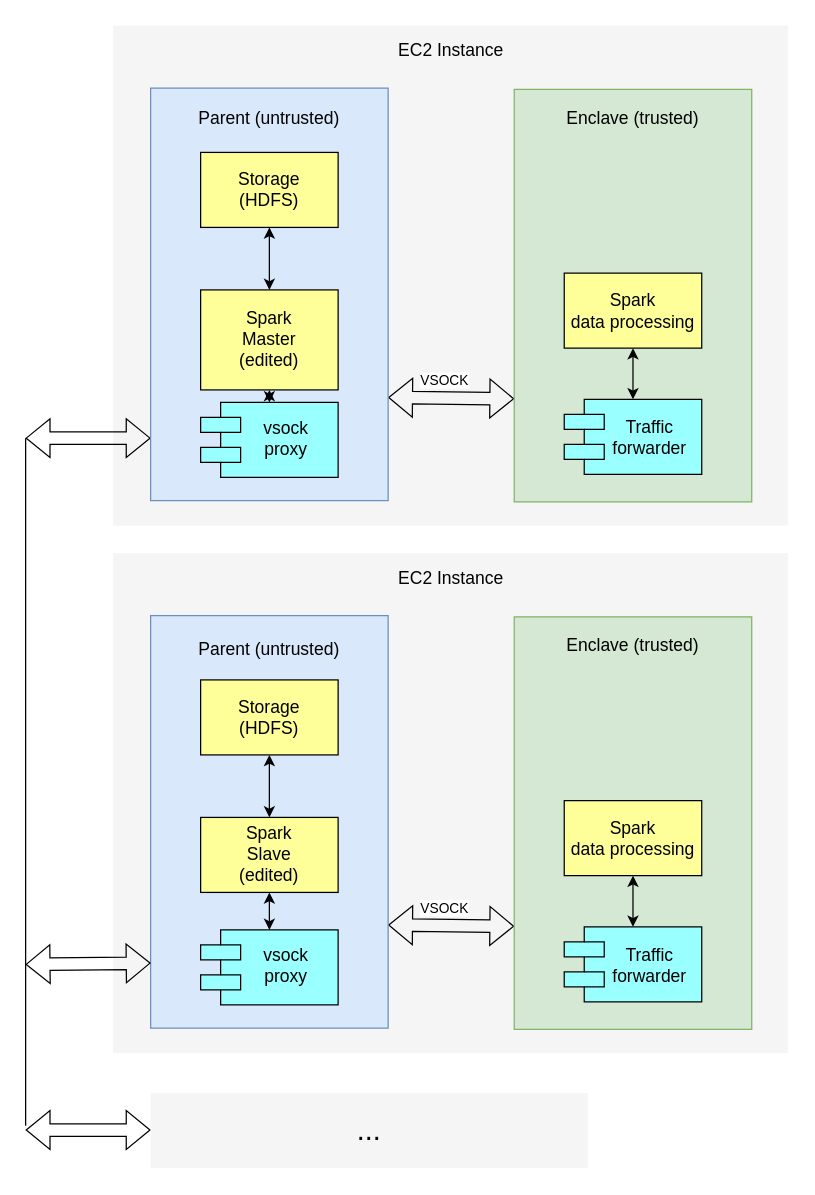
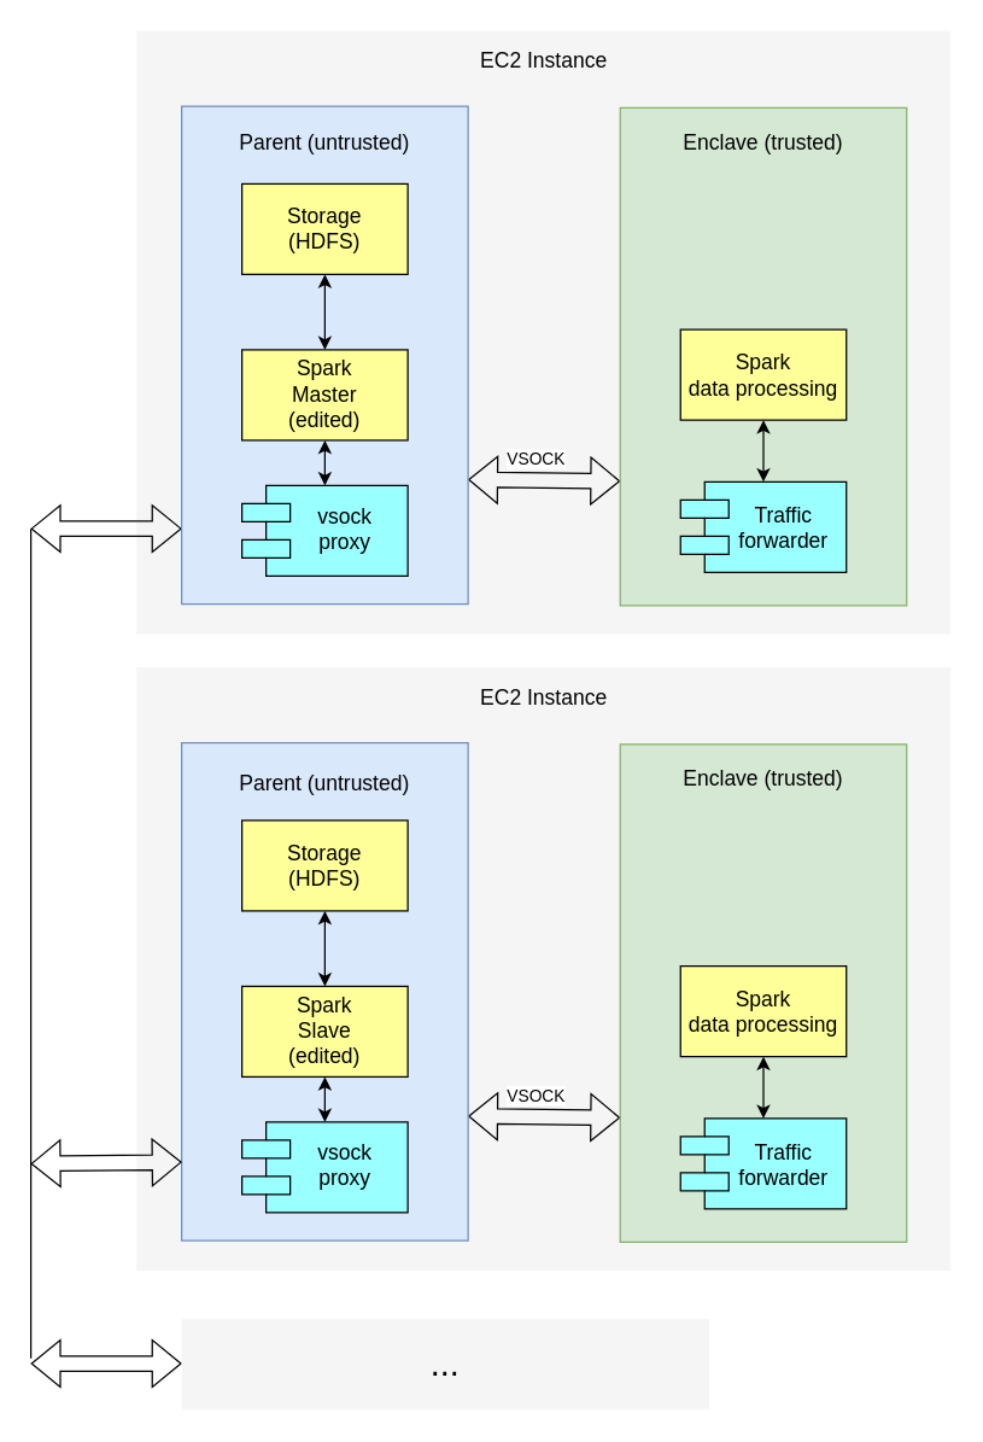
  <mxCell id="0" />
  <mxCell id="1" parent="0" />
  <mxCell id="2" value="" style="whiteSpace=wrap;html=1;strokeColor=none;strokeWidth=1;fillColor=#f5f5f5;fontSize=14;" vertex="1" parent="1"><mxGeometry x="90" y="20" width="540" height="400" as="geometry" /></mxCell>
  <mxCell id="3" value="EC2 Instance" style="text;html=1;strokeColor=none;fillColor=none;align=center;verticalAlign=middle;whiteSpace=wrap;fontSize=14;" vertex="1" parent="1"><mxGeometry x="310.5" y="30" width="99" height="20" as="geometry" /></mxCell>
  <mxCell id="4" value="" style="endArrow=none;html=1;rounded=0;" edge="1" parent="1"><mxGeometry width="50" height="50" relative="1" as="geometry"><mxPoint x="20" y="900" as="sourcePoint" /><mxPoint x="20" y="350" as="targetPoint" /></mxGeometry></mxCell>
  <mxCell id="5" value="" style="shape=flexArrow;endArrow=classic;startArrow=classic;html=1;rounded=0;" edge="1" parent="1"><mxGeometry width="100" height="100" relative="1" as="geometry"><mxPoint x="20" y="350" as="sourcePoint" /><mxPoint x="120" y="350" as="targetPoint" /></mxGeometry></mxCell>
  <mxCell id="6" value="" style="shape=flexArrow;endArrow=classic;startArrow=classic;html=1;rounded=0;entryX=0;entryY=0.75;entryDx=0;entryDy=0;" edge="1" parent="1"><mxGeometry width="100" height="100" relative="1" as="geometry"><mxPoint x="20" y="903.5" as="sourcePoint" /><mxPoint x="120" y="903.5" as="targetPoint" /></mxGeometry></mxCell>
  <mxCell id="7" value="..." style="whiteSpace=wrap;html=1;strokeColor=none;strokeWidth=1;fillColor=#f5f5f5;fontSize=23;" vertex="1" parent="1"><mxGeometry x="120" y="874" width="350" height="60" as="geometry" /></mxCell>
  <mxCell id="8" value="" style="shape=flexArrow;endArrow=classic;startArrow=classic;html=1;rounded=0;exitX=1;exitY=0.75;exitDx=0;exitDy=0;entryX=0;entryY=0.75;entryDx=0;entryDy=0;" edge="1" parent="1" source="12" target="20"><mxGeometry width="100" height="100" relative="1" as="geometry"><mxPoint x="-390" y="298" as="sourcePoint" /><mxPoint x="330" y="258" as="targetPoint" /></mxGeometry></mxCell>
  <mxCell id="9" value="VSOCK" style="edgeLabel;html=1;align=center;verticalAlign=middle;resizable=0;points=[];" vertex="1" connectable="0" parent="8"><mxGeometry x="0.437" relative="1" as="geometry"><mxPoint x="-27" y="-15" as="offset" /></mxGeometry></mxCell>
  <mxCell id="10" value="" style="group" vertex="1" connectable="0" parent="1"><mxGeometry x="120" y="70" width="190" height="330" as="geometry" /></mxCell>
  <mxCell id="11" value="" style="group" vertex="1" connectable="0" parent="10"><mxGeometry width="190" height="330" as="geometry" /></mxCell>
  <mxCell id="12" value="" style="whiteSpace=wrap;html=1;strokeColor=#6c8ebf;strokeWidth=1;fillColor=#dae8fc;fontSize=14;" vertex="1" parent="11"><mxGeometry width="190" height="330" as="geometry" /></mxCell>
  <mxCell id="13" value="Parent (untrusted)" style="text;html=1;strokeColor=none;fillColor=none;align=center;verticalAlign=middle;whiteSpace=wrap;fontSize=14;" vertex="1" parent="11"><mxGeometry x="29.994" y="7.143" width="130.003" height="34.286" as="geometry" /></mxCell>
  <mxCell id="14" value="vsock&#10;proxy&#10;" style="shape=component;align=center;fillColor=#99ffff;gradientColor=none;fontSize=14;spacing=0;spacingTop=13;spacingLeft=27;" vertex="1" parent="11"><mxGeometry x="40.0" y="251.43" width="110" height="60" as="geometry" /></mxCell>
- <mxCell id="15" value="Spark&lt;br&gt;&lt;div&gt;Master&lt;/div&gt;&lt;div&gt;(edited)&lt;br&gt;&lt;/div&gt;" style="whiteSpace=wrap;html=1;fontSize=14;fillColor=#ffff99;" vertex="1" parent="11"><mxGeometry x="40.0" y="161.43" width="110" height="80" as="geometry" /></mxCell>
+ <mxCell id="15" value="Spark&lt;br&gt;&lt;div&gt;Master&lt;/div&gt;&lt;div&gt;(edited)&lt;br&gt;&lt;/div&gt;" style="whiteSpace=wrap;html=1;fontSize=14;fillColor=#ffff99;" vertex="1" parent="11"><mxGeometry x="40.0" y="161.43" width="110" height="60" as="geometry" /></mxCell>
  <mxCell id="16" value="&lt;div&gt;Storage&lt;/div&gt;&lt;div&gt;(HDFS)&lt;/div&gt;" style="whiteSpace=wrap;html=1;fontSize=14;fillColor=#ffff99;" vertex="1" parent="11"><mxGeometry x="40.0" y="51.43" width="110" height="60" as="geometry" /></mxCell>
  <mxCell id="17" value="" style="endArrow=classic;startArrow=classic;html=1;rounded=0;exitX=0.5;exitY=0;exitDx=0;exitDy=0;entryX=0.5;entryY=1;entryDx=0;entryDy=0;" edge="1" parent="11" source="14" target="15"><mxGeometry width="50" height="50" relative="1" as="geometry"><mxPoint x="2868.11" y="194.43" as="sourcePoint" /><mxPoint x="2918.11" y="144.43" as="targetPoint" /></mxGeometry></mxCell>
  <mxCell id="18" value="" style="endArrow=classic;startArrow=classic;html=1;rounded=0;entryX=0.5;entryY=1;entryDx=0;entryDy=0;exitX=0.5;exitY=0;exitDx=0;exitDy=0;" edge="1" parent="11" source="15" target="16"><mxGeometry width="50" height="50" relative="1" as="geometry"><mxPoint x="262.0" y="71.43" as="sourcePoint" /><mxPoint x="272.11" y="75.43" as="targetPoint" /></mxGeometry></mxCell>
  <mxCell id="19" value="" style="group" vertex="1" connectable="0" parent="1"><mxGeometry x="410.89" y="71" width="190" height="330" as="geometry" /></mxCell>
  <mxCell id="20" value="" style="whiteSpace=wrap;html=1;strokeColor=#82b366;strokeWidth=1;fillColor=#d5e8d4;fontSize=14;" vertex="1" parent="19"><mxGeometry width="190" height="330" as="geometry" /></mxCell>
  <mxCell id="21" value="Enclave (trusted)" style="text;html=1;strokeColor=none;fillColor=none;align=center;verticalAlign=middle;whiteSpace=wrap;fontSize=14;" vertex="1" parent="19"><mxGeometry x="12.891" y="5.713" width="164.214" height="34.286" as="geometry" /></mxCell>
  <mxCell id="22" value="Traffic&#10;forwarder" style="shape=component;align=center;fillColor=#99ffff;gradientColor=none;fontSize=14;spacing=0;spacingTop=0;spacingLeft=27;" vertex="1" parent="19"><mxGeometry x="40" y="248" width="110" height="60" as="geometry" /></mxCell>
  <mxCell id="23" value="Spark&lt;br&gt;data processing" style="whiteSpace=wrap;html=1;fontSize=14;fillColor=#ffff99;" vertex="1" parent="19"><mxGeometry x="40" y="147" width="110" height="60" as="geometry" /></mxCell>
  <mxCell id="24" value="" style="endArrow=classic;startArrow=classic;html=1;rounded=0;exitX=0.5;exitY=0;exitDx=0;exitDy=0;entryX=0.5;entryY=1;entryDx=0;entryDy=0;" edge="1" parent="19" source="22" target="23"><mxGeometry width="50" height="50" relative="1" as="geometry"><mxPoint x="2488.11" y="248" as="sourcePoint" /><mxPoint x="2538.11" y="198" as="targetPoint" /></mxGeometry></mxCell>
  <mxCell id="25" value="" style="whiteSpace=wrap;html=1;strokeColor=none;strokeWidth=1;fillColor=#f5f5f5;fontSize=14;" vertex="1" parent="1"><mxGeometry x="90" y="442" width="540" height="400" as="geometry" /></mxCell>
  <mxCell id="26" value="EC2 Instance" style="text;html=1;strokeColor=none;fillColor=none;align=center;verticalAlign=middle;whiteSpace=wrap;fontSize=14;" vertex="1" parent="1"><mxGeometry x="310.5" y="452" width="99" height="20" as="geometry" /></mxCell>
  <mxCell id="27" value="" style="shape=flexArrow;endArrow=classic;startArrow=classic;html=1;rounded=0;exitX=1;exitY=0.75;exitDx=0;exitDy=0;entryX=0;entryY=0.75;entryDx=0;entryDy=0;" edge="1" parent="1" source="31" target="39"><mxGeometry width="100" height="100" relative="1" as="geometry"><mxPoint x="-390" y="720" as="sourcePoint" /><mxPoint x="330" y="680" as="targetPoint" /></mxGeometry></mxCell>
  <mxCell id="28" value="VSOCK" style="edgeLabel;html=1;align=center;verticalAlign=middle;resizable=0;points=[];" vertex="1" connectable="0" parent="27"><mxGeometry x="0.437" relative="1" as="geometry"><mxPoint x="-27" y="-15" as="offset" /></mxGeometry></mxCell>
  <mxCell id="29" value="" style="group" vertex="1" connectable="0" parent="1"><mxGeometry x="120" y="492" width="190" height="330" as="geometry" /></mxCell>
  <mxCell id="30" value="" style="group" vertex="1" connectable="0" parent="29"><mxGeometry width="190" height="330" as="geometry" /></mxCell>
  <mxCell id="31" value="" style="whiteSpace=wrap;html=1;strokeColor=#6c8ebf;strokeWidth=1;fillColor=#dae8fc;fontSize=14;" vertex="1" parent="30"><mxGeometry width="190" height="330" as="geometry" /></mxCell>
  <mxCell id="32" value="Parent (untrusted)" style="text;html=1;strokeColor=none;fillColor=none;align=center;verticalAlign=middle;whiteSpace=wrap;fontSize=14;" vertex="1" parent="30"><mxGeometry x="29.994" y="10.143" width="130.003" height="34.286" as="geometry" /></mxCell>
  <mxCell id="33" value="vsock&#10;proxy&#10;" style="shape=component;align=center;fillColor=#99ffff;gradientColor=none;fontSize=14;spacing=0;spacingTop=13;spacingLeft=27;" vertex="1" parent="30"><mxGeometry x="40.0" y="251.43" width="110" height="60" as="geometry" /></mxCell>
  <mxCell id="34" value="Spark&lt;br&gt;&lt;div&gt;Slave&lt;br&gt;(edited)&lt;/div&gt;" style="whiteSpace=wrap;html=1;fontSize=14;fillColor=#ffff99;" vertex="1" parent="30"><mxGeometry x="40.0" y="161.43" width="110" height="60" as="geometry" /></mxCell>
  <mxCell id="35" value="&lt;div&gt;Storage&lt;/div&gt;&lt;div&gt;(HDFS)&lt;/div&gt;" style="whiteSpace=wrap;html=1;fontSize=14;fillColor=#ffff99;" vertex="1" parent="30"><mxGeometry x="40.0" y="51.43" width="110" height="60" as="geometry" /></mxCell>
  <mxCell id="36" value="" style="endArrow=classic;startArrow=classic;html=1;rounded=0;exitX=0.5;exitY=0;exitDx=0;exitDy=0;entryX=0.5;entryY=1;entryDx=0;entryDy=0;" edge="1" parent="30" source="33" target="34"><mxGeometry width="50" height="50" relative="1" as="geometry"><mxPoint x="2868.11" y="194.43" as="sourcePoint" /><mxPoint x="2918.11" y="144.43" as="targetPoint" /></mxGeometry></mxCell>
  <mxCell id="37" value="" style="endArrow=classic;startArrow=classic;html=1;rounded=0;entryX=0.5;entryY=1;entryDx=0;entryDy=0;exitX=0.5;exitY=0;exitDx=0;exitDy=0;" edge="1" parent="30" source="34" target="35"><mxGeometry width="50" height="50" relative="1" as="geometry"><mxPoint x="262.0" y="71.43" as="sourcePoint" /><mxPoint x="272.11" y="75.43" as="targetPoint" /></mxGeometry></mxCell>
  <mxCell id="38" value="" style="group" vertex="1" connectable="0" parent="1"><mxGeometry x="410.89" y="493" width="190" height="330" as="geometry" /></mxCell>
  <mxCell id="39" value="" style="whiteSpace=wrap;html=1;strokeColor=#82b366;strokeWidth=1;fillColor=#d5e8d4;fontSize=14;" vertex="1" parent="38"><mxGeometry width="190" height="330" as="geometry" /></mxCell>
  <mxCell id="40" value="Enclave (trusted)" style="text;html=1;strokeColor=none;fillColor=none;align=center;verticalAlign=middle;whiteSpace=wrap;fontSize=14;" vertex="1" parent="38"><mxGeometry x="12.891" y="5.713" width="164.214" height="34.286" as="geometry" /></mxCell>
  <mxCell id="41" value="Traffic&#10;forwarder" style="shape=component;align=center;fillColor=#99ffff;gradientColor=none;fontSize=14;spacing=0;spacingTop=0;spacingLeft=27;" vertex="1" parent="38"><mxGeometry x="40" y="248" width="110" height="60" as="geometry" /></mxCell>
  <mxCell id="42" value="Spark&lt;br&gt;data processing" style="whiteSpace=wrap;html=1;fontSize=14;fillColor=#ffff99;" vertex="1" parent="38"><mxGeometry x="40" y="147" width="110" height="60" as="geometry" /></mxCell>
  <mxCell id="43" value="" style="endArrow=classic;startArrow=classic;html=1;rounded=0;exitX=0.5;exitY=0;exitDx=0;exitDy=0;entryX=0.5;entryY=1;entryDx=0;entryDy=0;" edge="1" parent="38" source="41" target="42"><mxGeometry width="50" height="50" relative="1" as="geometry"><mxPoint x="2488.11" y="248" as="sourcePoint" /><mxPoint x="2538.11" y="198" as="targetPoint" /></mxGeometry></mxCell>
  <mxCell id="44" value="" style="shape=flexArrow;endArrow=classic;startArrow=classic;html=1;rounded=0;" edge="1" parent="1"><mxGeometry width="100" height="100" relative="1" as="geometry"><mxPoint x="20" y="771" as="sourcePoint" /><mxPoint x="120" y="770" as="targetPoint" /></mxGeometry></mxCell>
